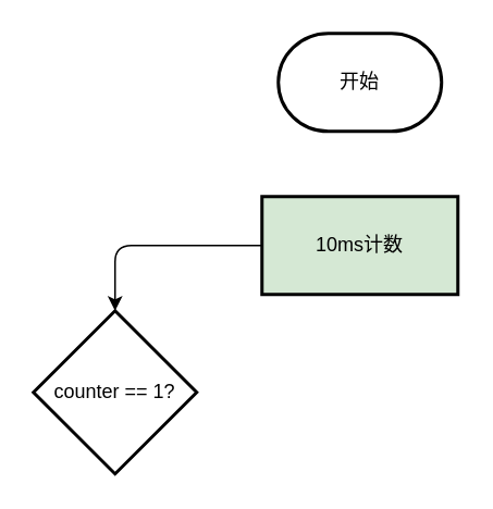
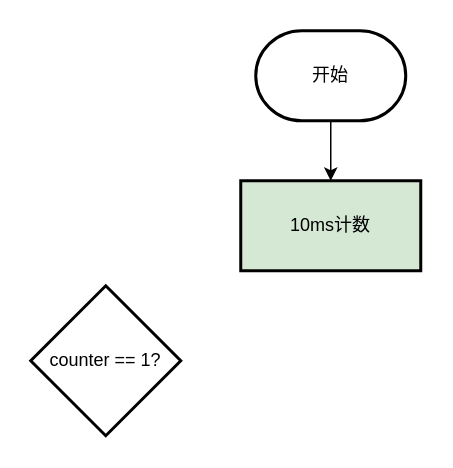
  <mxCell id="0" />
  <mxCell id="1" parent="0" />
+ <mxCell id="2" value="" style="edgeStyle=none;html=1;" edge="1" parent="1" source="3" target="5"><mxGeometry relative="1" as="geometry" /></mxCell>
  <mxCell id="3" value="开始" style="strokeWidth=2;html=1;shape=mxgraph.flowchart.terminator;whiteSpace=wrap;" vertex="1" parent="1"><mxGeometry x="170" y="20" width="100" height="60" as="geometry" /></mxCell>
- <mxCell id="4" style="edgeStyle=none;html=1;entryX=0.5;entryY=0;entryDx=0;entryDy=0;entryPerimeter=0;" edge="1" parent="1" source="5" target="6"><mxGeometry relative="1" as="geometry"><mxPoint x="70" y="150" as="targetPoint" /><Array as="points"><mxPoint x="70" y="150" /></Array></mxGeometry></mxCell>
  <mxCell id="5" value="10ms计数" style="whiteSpace=wrap;html=1;strokeWidth=2;fillColor=#d5e8d4;" vertex="1" parent="1"><mxGeometry x="160" y="120" width="120" height="60" as="geometry" /></mxCell>
  <mxCell id="6" value="counter == 1?" style="strokeWidth=2;html=1;shape=mxgraph.flowchart.decision;whiteSpace=wrap;" vertex="1" parent="1"><mxGeometry x="20" y="190" width="100" height="100" as="geometry" /></mxCell>
